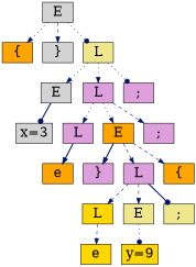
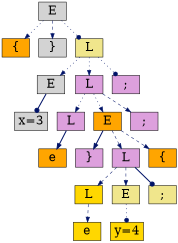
  digraph {
    ordering=out
    rankdir=TB
    node [fontsize=24 shape=box style=filled fillcolor=plum]
    edge [color="#001267" style=dotted arrowhead=normal]
    n1 [label="}"]
    n2 [label="{" fillcolor=orange]
    n3 [label=L fillcolor=gold]
    n4 [label=e fillcolor=gold]
    n5 [label=e fillcolor=orange]
-   n6 [label="y=9" fillcolor=gold]
+   n6 [label="y=4" fillcolor=gold]
    n7 [label=E fillcolor=lightgrey]
    n8 [label="}" fillcolor=lightgrey]
    n9 [label=L fillcolor=khaki]
    n10 [label=L]
    n11 [label=E fillcolor=orange]
    n12 [label=L]
    n13 [label="{" fillcolor=orange]
    n14 [label=E fillcolor=lightgrey]
    n15 [label="x=3" fillcolor=lightgrey]
    n16 [label=E fillcolor=khaki]
    n17 [label=L]
    n18 [label=";"]
    n19 [label=";"]
    n20 [label=";" fillcolor=khaki]
    n3 -> n4 [style=dashed]
    n7 -> n2
    n7 -> n8 [style=dashed]
    n7 -> n9 [arrowhead=dot]
    n9 -> n14
    n9 -> n17
    n9 -> n19 [arrowhead=dot]
    n10 -> n5 [style=bold]
    n11 -> n1 [style=bold]
    n11 -> n12 [style=dashed]
    n11 -> n13 [style=dashed]
    n12 -> n3 [style=dashed]
    n12 -> n16 [style=dashed]
    n12 -> n20 [style=bold arrowhead=dot]
    n14 -> n15 [style=bold arrowhead=dot]
    n16 -> n6 [arrowhead=dot]
    n17 -> n10
    n17 -> n11
    n17 -> n18 [style=dashed]
  }
